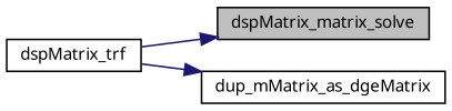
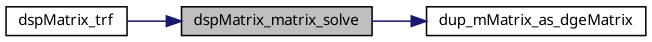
  digraph {
    rankdir=LR
    node [color=black fillcolor=white fontname="FreeSans.ttf" fontsize=10 shape=record style=filled]
    edge [color=midnightblue fontname="FreeSans.ttf" fontsize=10 labelfontname="FreeSans.ttf" labelfontsize=10 style=solid]
    n1 [fillcolor=grey75 fontcolor=black height=0.2 label=dspMatrix_matrix_solve width=0.4]
    n2 [height=0.2 label=dup_mMatrix_as_dgeMatrix width=0.4]
    n3 [height=0.2 label=dspMatrix_trf width=0.4]
-   n3 -> n2
+   n1 -> n2
    n3 -> n1
  }
